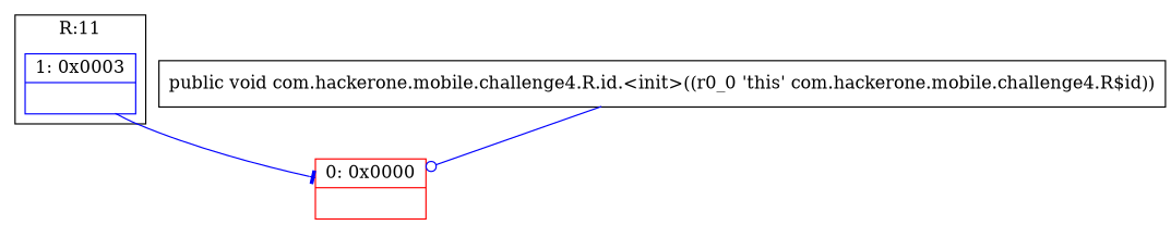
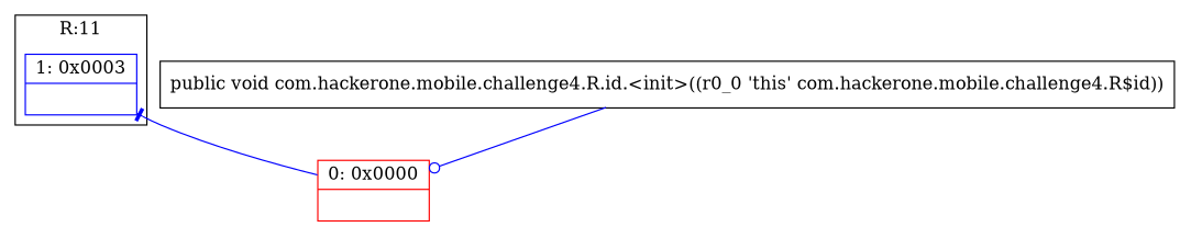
  digraph {
    node [shape=record]
    edge [color=blue]
    n1 [color=blue label="{1\:\ 0x0003|\l}"]
    n2 [color=red label="{0\:\ 0x0000|\l}"]
    n3 [label="{public void com.hackerone.mobile.challenge4.R.id.\<init\>((r0_0 'this' com.hackerone.mobile.challenge4.R$id)) }"]
    subgraph cluster_1 {
      label="R:11"
      n1
    }
-   n1 -> n2 [arrowhead=tee]
+   n2 -> n1 [arrowhead=tee]
    n3 -> n2 [arrowhead=odot]
  }
